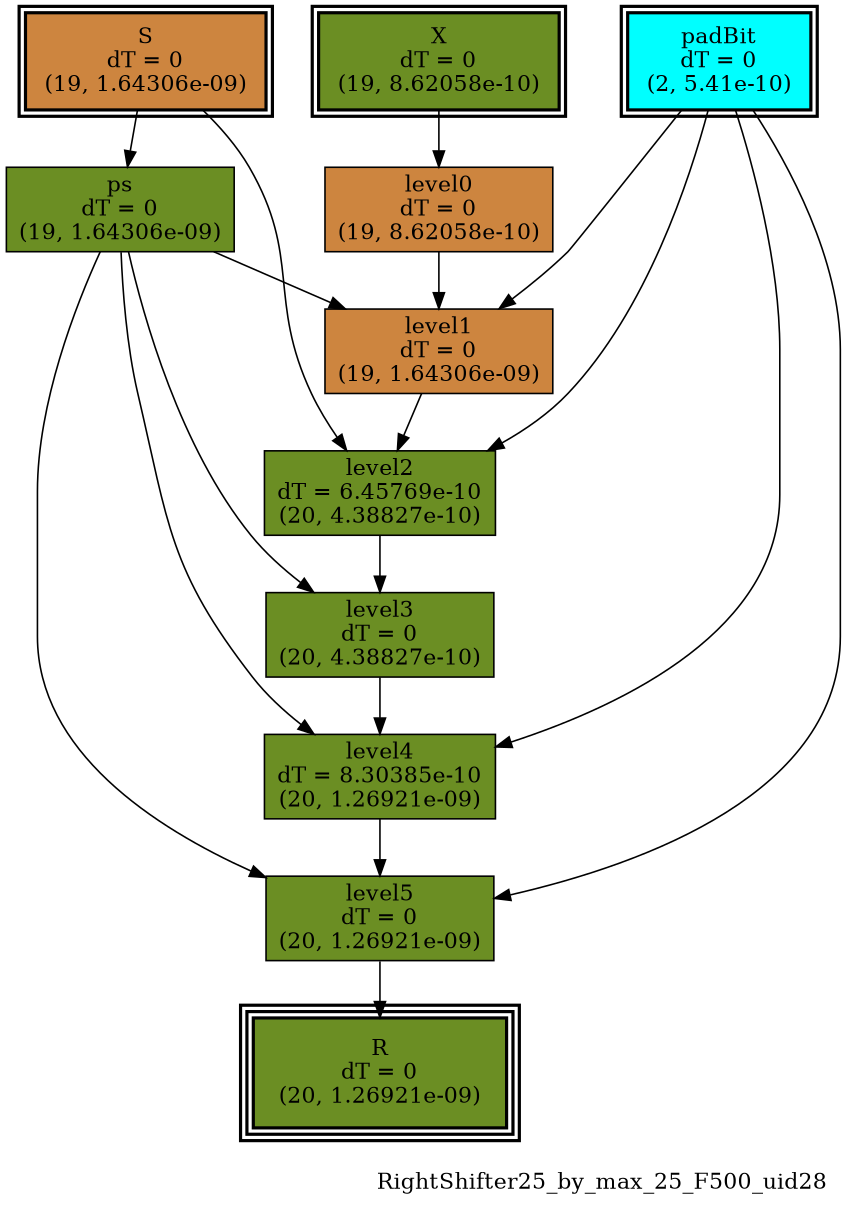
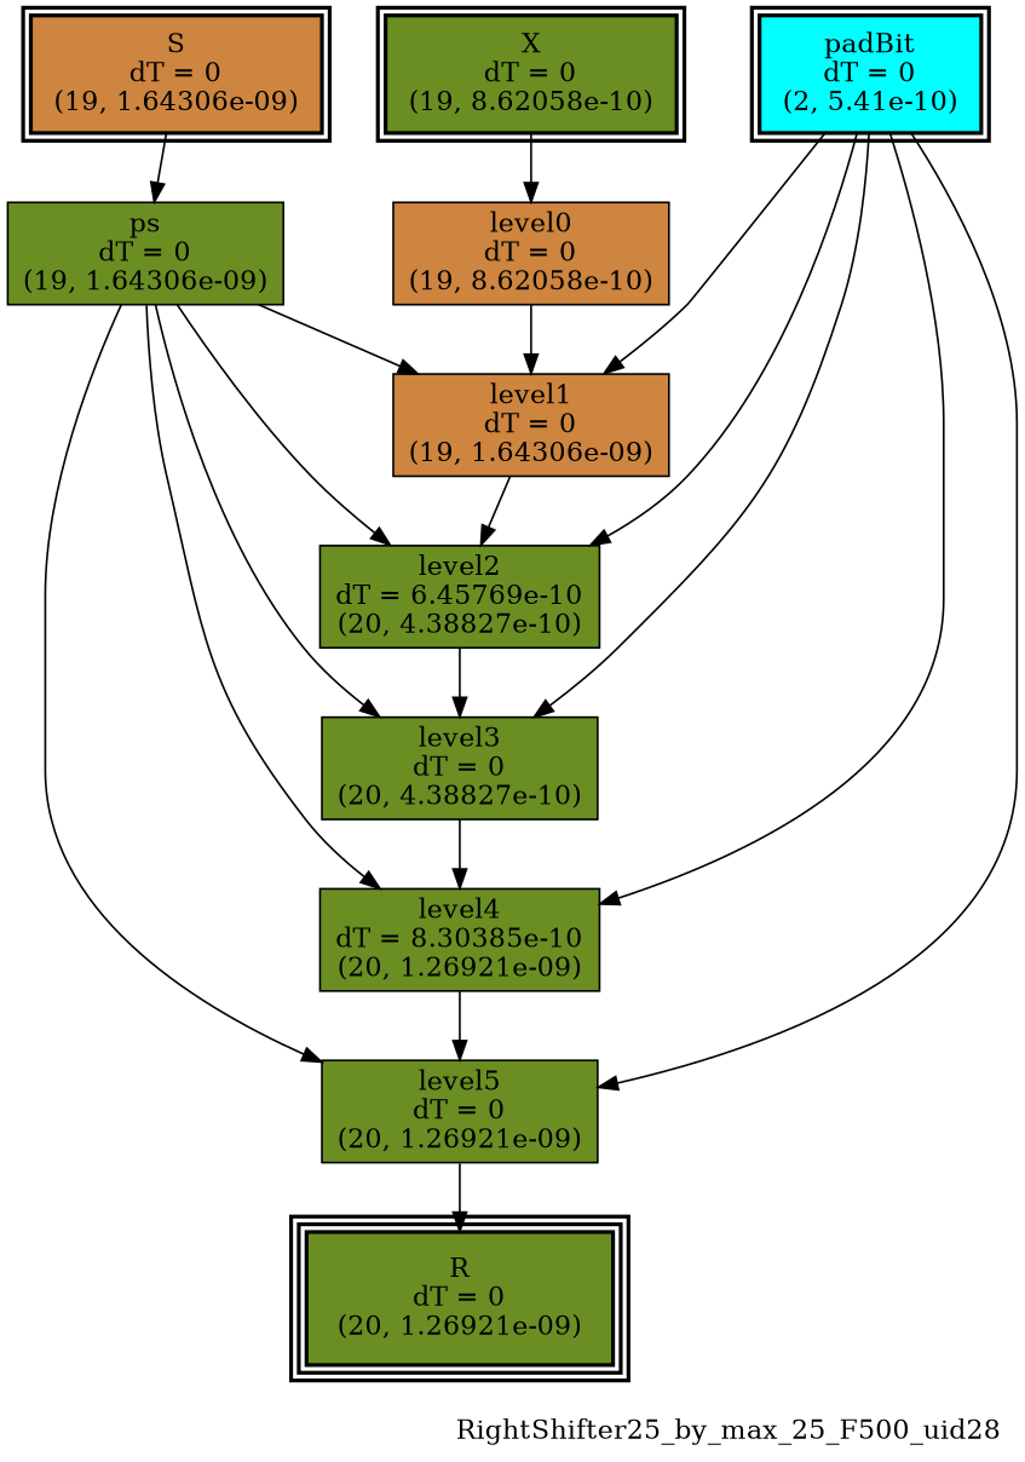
  digraph {
    label=RightShifter25_by_max_25_F500_uid28
    labeljust=right
    labelloc=bottom
    nodesep=0.25
    ranksep=0.5
    node [color=black fillcolor=olivedrab peripheries=1 shape=box style=filled]
    edge [arrowhead=normal arrowsize=1.0 arrowtail=normal color=black dir=forward]
    n1 [label="X\ndT = 0\n(19, 8.62058e-10)" peripheries=2 style="bold, filled"]
    n2 [fillcolor=peru label="S\ndT = 0\n(19, 1.64306e-09)" peripheries=2 style="bold, filled"]
    n3 [fillcolor=cyan label="padBit\ndT = 0\n(2, 5.41e-10)" peripheries=2 style="bold, filled"]
    n4 [label="R\ndT = 0\n(20, 1.26921e-09)" peripheries=3 style="bold, filled"]
    n5 [fillcolor=peru label="level0\ndT = 0\n(19, 8.62058e-10)"]
    n6 [label="ps\ndT = 0\n(19, 1.64306e-09)"]
    n7 [fillcolor=peru label="level1\ndT = 0\n(19, 1.64306e-09)"]
    n8 [label="level2\ndT = 6.45769e-10\n(20, 4.38827e-10)"]
    n9 [label="level3\ndT = 0\n(20, 4.38827e-10)"]
    n10 [label="level4\ndT = 8.30385e-10\n(20, 1.26921e-09)"]
    n11 [label="level5\ndT = 0\n(20, 1.26921e-09)"]
    subgraph sub_1 {
      rank=same
      n1
      n2
      n3
    }
    subgraph sub_2 {
      rank=same
      n4
    }
    n1 -> n5
    n2 -> n6
    n3 -> n7
    n3 -> n8
+   n3 -> n9
    n3 -> n10
    n3 -> n11
    n5 -> n7
    n6 -> n7
-   n2 -> n8
+   n6 -> n8
    n6 -> n9
    n6 -> n10
    n6 -> n11
    n7 -> n8
    n8 -> n9
    n9 -> n10
    n10 -> n11
    n11 -> n4
  }
